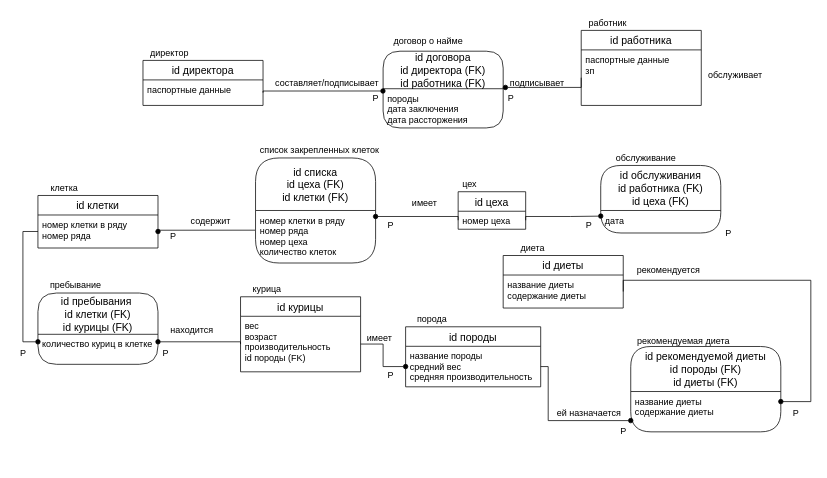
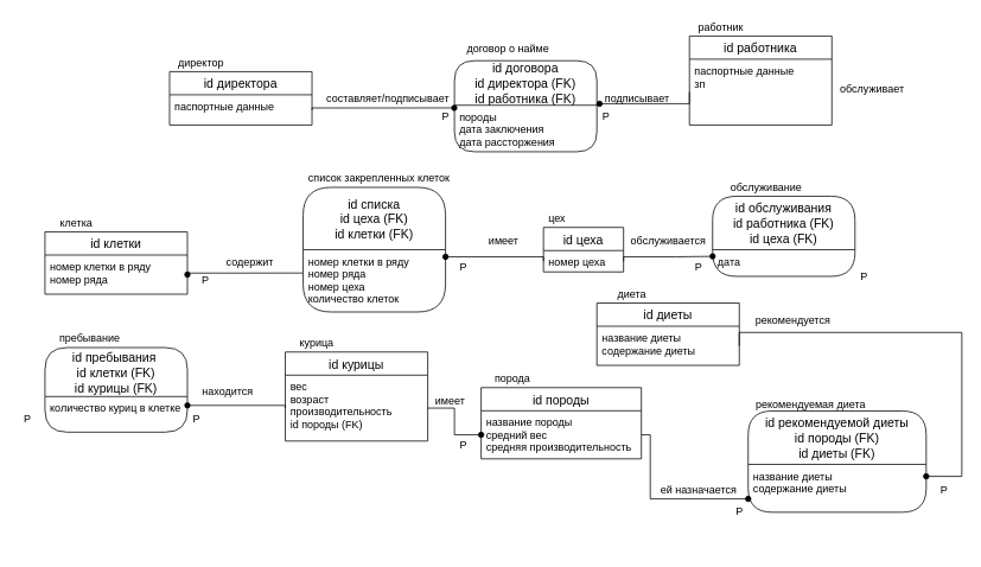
  <mxCell id="0" />
  <mxCell id="1" parent="0" />
  <mxCell id="2" value="" style="group" parent="1" vertex="1" connectable="0"><mxGeometry x="774" y="20" width="160" height="200" as="geometry" /></mxCell>
  <mxCell id="3" value="id работника" style="swimlane;fontStyle=0;childLayout=stackLayout;horizontal=1;startSize=26;horizontalStack=0;resizeParent=1;resizeParentMax=0;resizeLast=0;collapsible=1;marginBottom=0;align=center;fontSize=14;" parent="2" vertex="1"><mxGeometry y="20" width="160" height="100" as="geometry" /></mxCell>
  <mxCell id="4" value="паспортные данные &#10;зп&#10;" style="text;strokeColor=none;fillColor=none;spacingLeft=4;spacingRight=4;overflow=hidden;rotatable=0;points=[[0,0.5],[1,0.5]];portConstraint=eastwest;fontSize=12;" parent="3" vertex="1"><mxGeometry y="26" width="160" height="74" as="geometry" /></mxCell>
  <mxCell id="5" value="работник" style="text;html=1;align=center;verticalAlign=middle;resizable=0;points=[];autosize=1;" parent="2" vertex="1"><mxGeometry width="70" height="20" as="geometry" /></mxCell>
  <mxCell id="6" value="" style="group" parent="1" vertex="1" connectable="0"><mxGeometry x="190" y="60" width="160" height="80" as="geometry" /></mxCell>
  <mxCell id="7" value="id директора" style="swimlane;fontStyle=0;childLayout=stackLayout;horizontal=1;startSize=26;horizontalStack=0;resizeParent=1;resizeParentMax=0;resizeLast=0;collapsible=1;marginBottom=0;align=center;fontSize=14;" parent="6" vertex="1"><mxGeometry y="20" width="160" height="60" as="geometry" /></mxCell>
  <mxCell id="8" value="паспортные данные&#10;" style="text;strokeColor=none;fillColor=none;spacingLeft=4;spacingRight=4;overflow=hidden;rotatable=0;points=[[0,0.5],[1,0.5]];portConstraint=eastwest;fontSize=12;" parent="7" vertex="1"><mxGeometry y="26" width="160" height="34" as="geometry" /></mxCell>
  <mxCell id="9" value="директор" style="text;html=1;align=center;verticalAlign=middle;resizable=0;points=[];autosize=1;" parent="6" vertex="1"><mxGeometry width="70" height="20" as="geometry" /></mxCell>
  <mxCell id="10" value="" style="group" parent="1" vertex="1" connectable="0"><mxGeometry x="50" y="240" width="160" height="90" as="geometry" /></mxCell>
  <mxCell id="11" value="id клетки" style="swimlane;fontStyle=0;childLayout=stackLayout;horizontal=1;startSize=26;horizontalStack=0;resizeParent=1;resizeParentMax=0;resizeLast=0;collapsible=1;marginBottom=0;align=center;fontSize=14;" parent="10" vertex="1"><mxGeometry y="20" width="160" height="70" as="geometry" /></mxCell>
  <mxCell id="12" value="номер клетки в ряду&#10;номер ряда&#10;" style="text;strokeColor=none;fillColor=none;spacingLeft=4;spacingRight=4;overflow=hidden;rotatable=0;points=[[0,0.5],[1,0.5]];portConstraint=eastwest;fontSize=12;" parent="11" vertex="1"><mxGeometry y="26" width="160" height="44" as="geometry" /></mxCell>
  <mxCell id="13" value="клетка" style="text;html=1;align=center;verticalAlign=middle;resizable=0;points=[];autosize=1;" parent="10" vertex="1"><mxGeometry x="10" width="50" height="20" as="geometry" /></mxCell>
  <mxCell id="14" value="составляет/подписывает" style="text;html=1;align=center;verticalAlign=middle;resizable=0;points=[];autosize=1;" parent="1" vertex="1"><mxGeometry y="100" width="150" height="20" as="geometry" x="360" /></mxCell>
  <mxCell id="15" value="подписывает" style="text;html=1;align=center;verticalAlign=middle;resizable=0;points=[];autosize=1;" parent="1" vertex="1"><mxGeometry x="670" y="100" width="90" height="20" as="geometry" /></mxCell>
  <mxCell id="16" value="Р" style="text;html=1;align=center;verticalAlign=middle;resizable=0;points=[];autosize=1;" parent="1" vertex="1"><mxGeometry x="220" y="305" width="20" height="20" as="geometry" /></mxCell>
  <mxCell id="17" value="" style="group" parent="1" vertex="1" connectable="0"><mxGeometry x="610" y="235" width="90" height="70" as="geometry" /></mxCell>
  <mxCell id="18" value="id цеха" style="swimlane;fontStyle=0;childLayout=stackLayout;horizontal=1;startSize=26;horizontalStack=0;resizeParent=1;resizeParentMax=0;resizeLast=0;collapsible=1;marginBottom=0;align=center;fontSize=14;" parent="17" vertex="1"><mxGeometry y="20" width="90" height="50" as="geometry" /></mxCell>
  <mxCell id="19" value="номер цеха" style="text;strokeColor=none;fillColor=none;spacingLeft=4;spacingRight=4;overflow=hidden;rotatable=0;points=[[0,0.5],[1,0.5]];portConstraint=eastwest;fontSize=12;" parent="18" vertex="1"><mxGeometry y="26" width="90" height="24" as="geometry" /></mxCell>
  <mxCell id="20" value="цех" style="text;html=1;align=center;verticalAlign=middle;resizable=0;points=[];autosize=1;" parent="17" vertex="1"><mxGeometry width="30" height="20" as="geometry" /></mxCell>
  <mxCell id="21" value="" style="group" parent="1" vertex="1" connectable="0"><mxGeometry x="840" y="445" width="200" height="130" as="geometry" /></mxCell>
  <mxCell id="22" value="рекомендуемая диета" style="text;html=1;align=center;verticalAlign=middle;resizable=0;points=[];autosize=1;" parent="21" vertex="1"><mxGeometry width="140" height="20" as="geometry" /></mxCell>
  <mxCell id="23" value="id рекомендуемой диеты&#10;id породы (FK)&#10;id диеты (FK)" style="swimlane;childLayout=stackLayout;horizontal=1;startSize=60;horizontalStack=0;rounded=1;fontSize=14;fontStyle=0;strokeWidth=1;resizeParent=0;resizeLast=1;shadow=0;dashed=0;align=center;" parent="21" vertex="1"><mxGeometry y="16.25" width="200" height="113.75" as="geometry" /></mxCell>
  <mxCell id="24" value="название диеты&#10;содержание диеты" style="align=left;strokeColor=none;fillColor=none;spacingLeft=4;fontSize=12;verticalAlign=top;resizable=0;rotatable=0;part=1;" parent="23" vertex="1"><mxGeometry y="60" width="200" height="53.75" as="geometry" /></mxCell>
  <mxCell id="25" value="содержит" style="text;html=1;align=center;verticalAlign=middle;resizable=0;points=[];autosize=1;" parent="1" vertex="1"><mxGeometry x="245" y="285" width="70" height="20" as="geometry" /></mxCell>
  <mxCell id="26" value="" style="group" parent="1" vertex="1" connectable="0"><mxGeometry x="320" y="375" width="160" height="200" as="geometry" /></mxCell>
  <mxCell id="27" value="" style="group" parent="26" vertex="1" connectable="0"><mxGeometry width="160" height="120" as="geometry" /></mxCell>
  <mxCell id="28" value="id курицы" style="swimlane;fontStyle=0;childLayout=stackLayout;horizontal=1;startSize=26;horizontalStack=0;resizeParent=1;resizeParentMax=0;resizeLast=0;collapsible=1;marginBottom=0;align=center;fontSize=14;" parent="27" vertex="1"><mxGeometry y="20" width="160" height="100" as="geometry" /></mxCell>
  <mxCell id="29" value="вес&#10;возраст&#10;производительность&#10;id породы (FK)&#10;&#10;" style="text;strokeColor=none;fillColor=none;spacingLeft=4;spacingRight=4;overflow=hidden;rotatable=0;points=[[0,0.5],[1,0.5]];portConstraint=eastwest;fontSize=12;" parent="28" vertex="1"><mxGeometry y="26" width="160" height="74" as="geometry" /></mxCell>
  <mxCell id="30" value="курица" style="text;html=1;align=center;verticalAlign=middle;resizable=0;points=[];autosize=1;" parent="27" vertex="1"><mxGeometry x="10" width="50" height="20" as="geometry" /></mxCell>
  <mxCell id="31" value="имеет" style="text;html=1;align=center;verticalAlign=middle;resizable=0;points=[];autosize=1;" parent="1" vertex="1"><mxGeometry x="480" y="440" width="50" height="20" as="geometry" /></mxCell>
  <mxCell id="32" value="Р" style="text;html=1;align=center;verticalAlign=middle;resizable=0;points=[];autosize=1;" parent="1" vertex="1"><mxGeometry x="510" y="490" width="20" height="20" as="geometry" /></mxCell>
  <mxCell id="33" style="edgeStyle=orthogonalEdgeStyle;rounded=0;orthogonalLoop=1;jettySize=auto;html=1;endArrow=oval;endFill=1;exitX=1;exitY=0.5;exitDx=0;exitDy=0;" parent="1" source="77" edge="1"><mxGeometry relative="1" as="geometry"><mxPoint x="840" y="560" as="targetPoint" /><mxPoint x="730" y="585" as="sourcePoint" /><Array as="points"><mxPoint x="730" y="560" /></Array></mxGeometry></mxCell>
  <mxCell id="34" value="рекомендуется" style="text;html=1;align=center;verticalAlign=middle;resizable=0;points=[];autosize=1;" parent="1" vertex="1"><mxGeometry x="840" y="350" width="100" height="20" as="geometry" /></mxCell>
  <mxCell id="35" value="id пребывания &#10;id клетки (FK)&#10;id курицы (FK)" style="swimlane;childLayout=stackLayout;horizontal=1;startSize=55;horizontalStack=0;rounded=1;fontSize=14;fontStyle=0;strokeWidth=1;resizeParent=0;resizeLast=1;shadow=0;dashed=0;align=center;" parent="1" vertex="1"><mxGeometry x="50" y="390" width="160" height="95" as="geometry" /></mxCell>
  <mxCell id="36" value="количество куриц в клетке" style="align=left;strokeColor=none;fillColor=none;spacingLeft=4;fontSize=12;verticalAlign=top;resizable=0;rotatable=0;part=1;" parent="35" vertex="1"><mxGeometry y="55" width="160" height="40" as="geometry" /></mxCell>
  <mxCell id="37" value="" style="group" parent="1" vertex="1" connectable="0"><mxGeometry x="340" y="190" width="170" height="160" as="geometry" /></mxCell>
  <mxCell id="38" value="id списка&#10;id цеха (FK)&#10;id клетки (FK)" style="swimlane;childLayout=stackLayout;horizontal=1;startSize=70;horizontalStack=0;rounded=1;fontSize=14;fontStyle=0;strokeWidth=1;resizeParent=0;resizeLast=1;shadow=0;dashed=0;align=center;" parent="37" vertex="1"><mxGeometry y="20" width="160" height="140" as="geometry" /></mxCell>
  <mxCell id="39" value="номер клетки в ряду&#10;номер ряда&#10;номер цеха&#10;количество клеток" style="align=left;strokeColor=none;fillColor=none;spacingLeft=4;fontSize=12;verticalAlign=top;resizable=0;rotatable=0;part=1;" parent="38" vertex="1"><mxGeometry y="70" width="160" height="70" as="geometry" /></mxCell>
  <mxCell id="40" value="список закрепленных клеток" style="text;html=1;align=center;verticalAlign=middle;resizable=0;points=[];autosize=1;" parent="37" vertex="1"><mxGeometry width="170" height="20" as="geometry" /></mxCell>
  <mxCell id="41" value="" style="group" parent="1" vertex="1" connectable="0"><mxGeometry x="510" y="45" width="160" height="125" as="geometry" /></mxCell>
  <mxCell id="42" value="id договора&#10;id директора (FK)&#10;id работника (FK)" style="swimlane;childLayout=stackLayout;horizontal=1;startSize=50;horizontalStack=0;rounded=1;fontSize=14;fontStyle=0;strokeWidth=1;resizeParent=0;resizeLast=1;shadow=0;dashed=0;align=center;" parent="41" vertex="1"><mxGeometry y="22.727" width="160" height="102.273" as="geometry" /></mxCell>
  <mxCell id="43" value="породы&#10;дата заключения&#10;дата рассторжения" style="align=left;strokeColor=none;fillColor=none;spacingLeft=4;fontSize=12;verticalAlign=top;resizable=0;rotatable=0;part=1;" parent="42" vertex="1"><mxGeometry y="50" width="160" height="52.273" as="geometry" /></mxCell>
  <mxCell id="44" value="договор о найме" style="text;html=1;align=center;verticalAlign=middle;resizable=0;points=[];autosize=1;" parent="41" vertex="1"><mxGeometry x="5" width="110" height="20" as="geometry" /></mxCell>
  <mxCell id="45" value="" style="group" parent="1" vertex="1" connectable="0"><mxGeometry x="800" y="200" width="160" height="110" as="geometry" /></mxCell>
  <mxCell id="46" value="id обслуживания&#10;id работника (FK)&#10;id цеха (FK)" style="swimlane;childLayout=stackLayout;horizontal=1;startSize=60;horizontalStack=0;rounded=1;fontSize=14;fontStyle=0;strokeWidth=1;resizeParent=0;resizeLast=1;shadow=0;dashed=0;align=center;" parent="45" vertex="1"><mxGeometry y="20" width="160" height="90" as="geometry" /></mxCell>
  <mxCell id="47" value="дата" style="align=left;strokeColor=none;fillColor=none;spacingLeft=4;fontSize=12;verticalAlign=top;resizable=0;rotatable=0;part=1;" parent="46" vertex="1"><mxGeometry y="60" width="160" height="30" as="geometry" /></mxCell>
  <mxCell id="48" value="обслуживание" style="text;html=1;align=center;verticalAlign=middle;resizable=0;points=[];autosize=1;" parent="45" vertex="1"><mxGeometry x="10" width="100" height="20" as="geometry" /></mxCell>
  <mxCell id="49" style="edgeStyle=orthogonalEdgeStyle;rounded=0;orthogonalLoop=1;jettySize=auto;html=1;exitX=1;exitY=0.5;exitDx=0;exitDy=0;endArrow=oval;endFill=1;" parent="1" source="29" target="77" edge="1"><mxGeometry relative="1" as="geometry" /></mxCell>
  <mxCell id="50" style="edgeStyle=orthogonalEdgeStyle;rounded=0;orthogonalLoop=1;jettySize=auto;html=1;exitX=1;exitY=0.5;exitDx=0;exitDy=0;entryX=1;entryY=0.25;entryDx=0;entryDy=0;endArrow=oval;endFill=1;" parent="1" source="72" target="24" edge="1"><mxGeometry relative="1" as="geometry"><Array as="points"><mxPoint x="1080" y="373" /><mxPoint x="1080" y="535" /></Array></mxGeometry></mxCell>
  <mxCell id="51" style="edgeStyle=orthogonalEdgeStyle;rounded=0;orthogonalLoop=1;jettySize=auto;html=1;exitX=1;exitY=0.5;exitDx=0;exitDy=0;entryX=0.988;entryY=0.038;entryDx=0;entryDy=0;endArrow=oval;endFill=1;entryPerimeter=0;" parent="1" source="8" target="65" edge="1"><mxGeometry relative="1" as="geometry"><Array as="points"><mxPoint x="350" y="121" /></Array></mxGeometry></mxCell>
  <mxCell id="52" style="edgeStyle=orthogonalEdgeStyle;rounded=0;orthogonalLoop=1;jettySize=auto;html=1;exitX=0;exitY=0.5;exitDx=0;exitDy=0;endArrow=oval;endFill=1;" parent="1" source="4" edge="1"><mxGeometry relative="1" as="geometry"><mxPoint x="673" y="116" as="targetPoint" /><Array as="points"><mxPoint x="774" y="116" /></Array></mxGeometry></mxCell>
  <mxCell id="53" value="обслуживает" style="text;html=1;align=center;verticalAlign=middle;resizable=0;points=[];autosize=1;" parent="1" vertex="1"><mxGeometry x="934" y="90" width="90" height="20" as="geometry" /></mxCell>
  <mxCell id="54" style="edgeStyle=orthogonalEdgeStyle;rounded=0;orthogonalLoop=1;jettySize=auto;html=1;exitX=1;exitY=0.5;exitDx=0;exitDy=0;entryX=0;entryY=0.25;entryDx=0;entryDy=0;endArrow=oval;endFill=1;" parent="1" source="19" target="47" edge="1"><mxGeometry relative="1" as="geometry"><Array as="points"><mxPoint x="760" y="288" /><mxPoint x="760" y="288" /></Array></mxGeometry></mxCell>
+ <mxCell id="55" value="обслуживается" style="text;html=1;align=center;verticalAlign=middle;resizable=0;points=[];autosize=1;" parent="1" vertex="1"><mxGeometry x="700" y="260" width="100" height="20" as="geometry" /></mxCell>
  <mxCell id="56" style="edgeStyle=orthogonalEdgeStyle;rounded=0;orthogonalLoop=1;jettySize=auto;html=1;endArrow=none;endFill=0;entryX=-0.004;entryY=0.375;entryDx=0;entryDy=0;entryPerimeter=0;exitX=1;exitY=0.5;exitDx=0;exitDy=0;startArrow=oval;startFill=1;" parent="1" source="12" target="39" edge="1"><mxGeometry relative="1" as="geometry"><mxPoint x="210" y="330" as="sourcePoint" /><mxPoint x="280" y="308" as="targetPoint" /><Array as="points"><mxPoint x="210" y="306" /></Array></mxGeometry></mxCell>
  <mxCell id="57" style="edgeStyle=orthogonalEdgeStyle;rounded=0;orthogonalLoop=1;jettySize=auto;html=1;exitX=0;exitY=0.5;exitDx=0;exitDy=0;endArrow=oval;endFill=1;" parent="1" source="19" edge="1"><mxGeometry relative="1" as="geometry"><mxPoint x="500" y="288" as="targetPoint" /><Array as="points"><mxPoint x="610" y="288" /></Array></mxGeometry></mxCell>
- <mxCell id="58" style="edgeStyle=orthogonalEdgeStyle;rounded=0;orthogonalLoop=1;jettySize=auto;html=1;exitX=0;exitY=0.5;exitDx=0;exitDy=0;entryX=0;entryY=0.25;entryDx=0;entryDy=0;endArrow=oval;endFill=1;" parent="1" source="12" target="36" edge="1"><mxGeometry relative="1" as="geometry" /></mxCell>
  <mxCell id="59" style="edgeStyle=orthogonalEdgeStyle;rounded=0;orthogonalLoop=1;jettySize=auto;html=1;exitX=0;exitY=0.5;exitDx=0;exitDy=0;endArrow=oval;endFill=1;entryX=1;entryY=0.25;entryDx=0;entryDy=0;" parent="1" source="29" target="36" edge="1"><mxGeometry relative="1" as="geometry"><mxPoint x="250" y="480" as="targetPoint" /><Array as="points"><mxPoint x="320" y="455" /></Array></mxGeometry></mxCell>
  <mxCell id="60" value="пребывание" style="text;html=1;align=center;verticalAlign=middle;resizable=0;points=[];autosize=1;" parent="1" vertex="1"><mxGeometry x="60" y="370" width="80" height="20" as="geometry" /></mxCell>
  <mxCell id="61" value="имеет" style="text;html=1;align=center;verticalAlign=middle;resizable=0;points=[];autosize=1;" parent="1" vertex="1"><mxGeometry x="540" y="260" width="50" height="20" as="geometry" /></mxCell>
  <mxCell id="62" value="Р" style="text;html=1;align=center;verticalAlign=middle;resizable=0;points=[];autosize=1;" parent="1" vertex="1"><mxGeometry x="510" y="290" width="20" height="20" as="geometry" /></mxCell>
  <mxCell id="63" value="находится" style="text;html=1;align=center;verticalAlign=middle;resizable=0;points=[];autosize=1;" parent="1" vertex="1"><mxGeometry x="220" y="430" width="70" height="20" as="geometry" /></mxCell>
  <mxCell id="64" value="Р" style="text;html=1;align=center;verticalAlign=middle;resizable=0;points=[];autosize=1;" parent="1" vertex="1"><mxGeometry x="1050" y="540" width="20" height="20" as="geometry" /></mxCell>
  <mxCell id="65" value="Р" style="text;html=1;align=center;verticalAlign=middle;resizable=0;points=[];autosize=1;" parent="1" vertex="1"><mxGeometry x="490" y="120" width="20" height="20" as="geometry" /></mxCell>
  <mxCell id="66" value="P" style="text;html=1;align=center;verticalAlign=middle;resizable=0;points=[];autosize=1;" parent="1" vertex="1"><mxGeometry x="20" y="460" width="20" height="20" as="geometry" /></mxCell>
  <mxCell id="67" value="P" style="text;html=1;align=center;verticalAlign=middle;resizable=0;points=[];autosize=1;" parent="1" vertex="1"><mxGeometry x="210" y="460" width="20" height="20" as="geometry" /></mxCell>
  <mxCell id="68" value="P" style="text;html=1;align=center;verticalAlign=middle;resizable=0;points=[];autosize=1;" parent="1" vertex="1"><mxGeometry x="670" y="120" width="20" height="20" as="geometry" /></mxCell>
  <mxCell id="69" value="P" style="text;html=1;align=center;verticalAlign=middle;resizable=0;points=[];autosize=1;" parent="1" vertex="1"><mxGeometry x="774" y="290" width="20" height="20" as="geometry" /></mxCell>
  <mxCell id="70" value="P" style="text;html=1;align=center;verticalAlign=middle;resizable=0;points=[];autosize=1;" parent="1" vertex="1"><mxGeometry x="960" y="300" width="20" height="20" as="geometry" /></mxCell>
  <mxCell id="71" value="id диеты" style="swimlane;fontStyle=0;childLayout=stackLayout;horizontal=1;startSize=26;horizontalStack=0;resizeParent=1;resizeParentMax=0;resizeLast=0;collapsible=1;marginBottom=0;align=center;fontSize=14;" parent="1" vertex="1"><mxGeometry x="670" y="340" width="160" height="70" as="geometry" /></mxCell>
  <mxCell id="72" value="название диеты&#10;содержание диеты" style="text;strokeColor=none;fillColor=none;spacingLeft=4;spacingRight=4;overflow=hidden;rotatable=0;points=[[0,0.5],[1,0.5]];portConstraint=eastwest;fontSize=12;" parent="71" vertex="1"><mxGeometry y="26" width="160" height="44" as="geometry" /></mxCell>
  <mxCell id="73" value="диета" style="text;html=1;align=center;verticalAlign=middle;resizable=0;points=[];autosize=1;" parent="1" vertex="1"><mxGeometry x="684" y="320" width="50" height="20" as="geometry" /></mxCell>
  <mxCell id="74" value="" style="group" parent="1" vertex="1" connectable="0"><mxGeometry x="540" y="415" width="180" height="200" as="geometry" /></mxCell>
  <mxCell id="75" value="" style="group" parent="74" vertex="1" connectable="0"><mxGeometry width="180" height="100" as="geometry" /></mxCell>
  <mxCell id="76" value="id породы" style="swimlane;fontStyle=0;childLayout=stackLayout;horizontal=1;startSize=26;horizontalStack=0;resizeParent=1;resizeParentMax=0;resizeLast=0;collapsible=1;marginBottom=0;align=center;fontSize=14;" parent="75" vertex="1"><mxGeometry y="20" width="180" height="80" as="geometry" /></mxCell>
  <mxCell id="77" value="название породы&#10;средний вес&#10;средняя производительность&#10;&#10;" style="text;strokeColor=none;fillColor=none;spacingLeft=4;spacingRight=4;overflow=hidden;rotatable=0;points=[[0,0.5],[1,0.5]];portConstraint=eastwest;fontSize=12;" parent="76" vertex="1"><mxGeometry y="26" width="180" height="54" as="geometry" /></mxCell>
  <mxCell id="78" value="порода" style="text;html=1;align=center;verticalAlign=middle;resizable=0;points=[];autosize=1;" parent="75" vertex="1"><mxGeometry x="5" width="60" height="20" as="geometry" /></mxCell>
  <mxCell id="79" value="ей назначается" style="text;html=1;align=center;verticalAlign=middle;resizable=0;points=[];autosize=1;" parent="1" vertex="1"><mxGeometry x="734" y="540" width="100" height="20" as="geometry" /></mxCell>
  <mxCell id="80" value="P" style="text;html=1;align=center;verticalAlign=middle;resizable=0;points=[];autosize=1;" parent="1" vertex="1"><mxGeometry x="820" y="565" width="20" height="20" as="geometry" /></mxCell>
